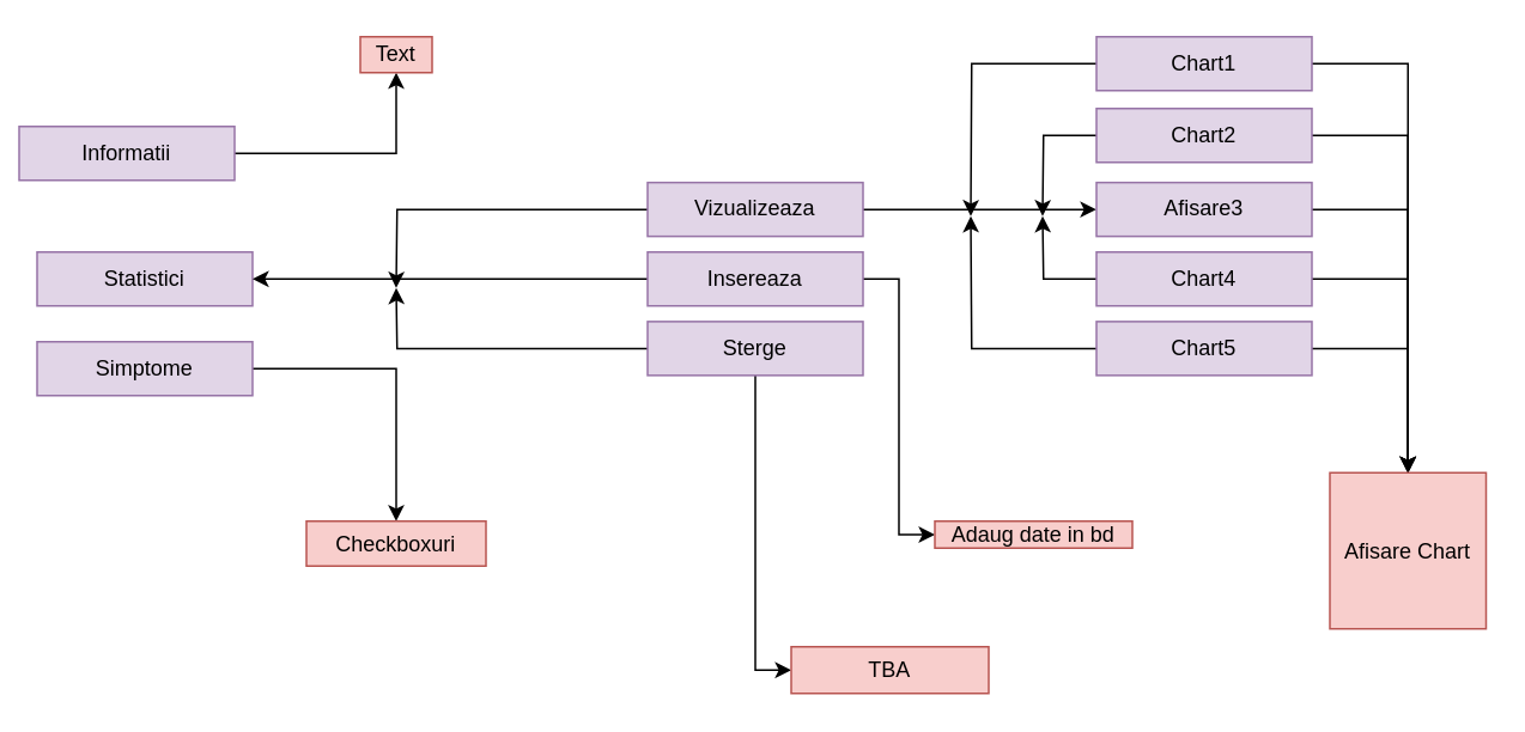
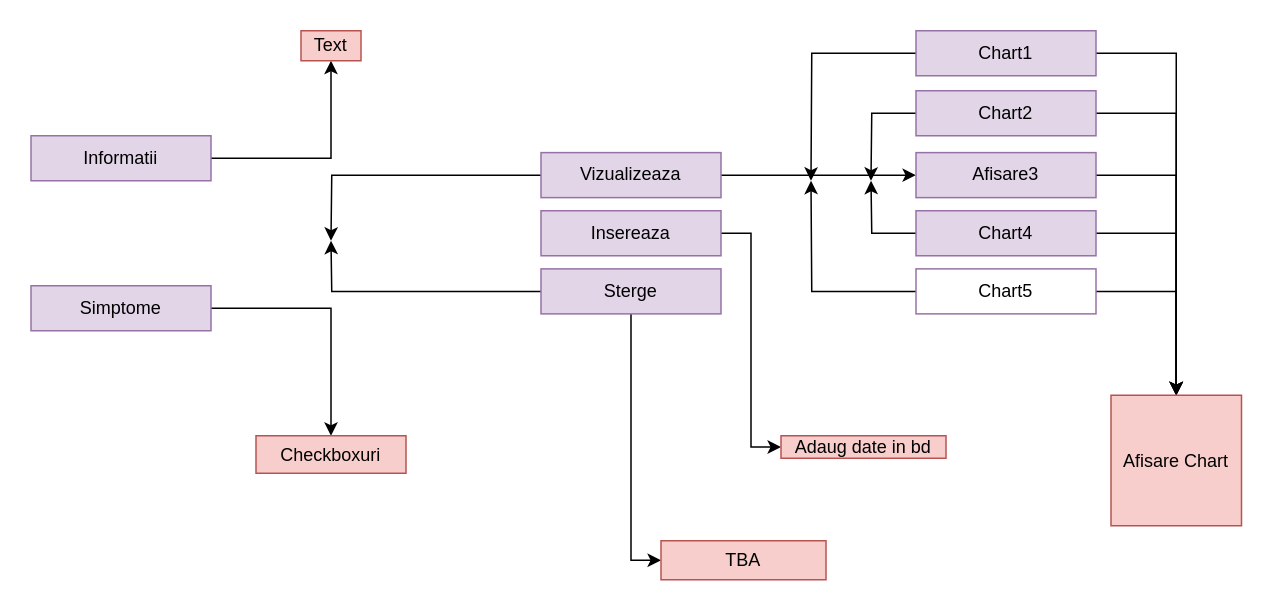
  <mxCell id="0" />
  <mxCell id="1" parent="0" />
  <mxCell id="2" value="" style="edgeStyle=orthogonalEdgeStyle;rounded=0;orthogonalLoop=1;jettySize=auto;html=1;" edge="1" parent="1" source="3" target="8"><mxGeometry relative="1" as="geometry" /></mxCell>
- <mxCell id="3" value="Informatii" style="rounded=0;whiteSpace=wrap;html=1;fillColor=#e1d5e7;strokeColor=#9673a6;" vertex="1" parent="1"><mxGeometry x="10" y="70" width="120" height="30" as="geometry" /></mxCell>
- <mxCell id="4" value="Statistici" style="rounded=0;whiteSpace=wrap;html=1;fillColor=#e1d5e7;strokeColor=#9673a6;" vertex="1" parent="1"><mxGeometry x="20" y="140" width="120" height="30" as="geometry" /></mxCell>
+ <mxCell id="3" value="Informatii" style="rounded=0;whiteSpace=wrap;html=1;fillColor=#e1d5e7;strokeColor=#9673a6;" vertex="1" parent="1"><mxGeometry x="20" y="90" width="120" height="30" as="geometry" /></mxCell>
  <mxCell id="5" value="" style="edgeStyle=orthogonalEdgeStyle;rounded=0;orthogonalLoop=1;jettySize=auto;html=1;" edge="1" parent="1" source="6" target="7"><mxGeometry relative="1" as="geometry" /></mxCell>
  <mxCell id="6" value="Simptome" style="rounded=0;whiteSpace=wrap;html=1;fillColor=#e1d5e7;strokeColor=#9673a6;" vertex="1" parent="1"><mxGeometry x="20" y="190" width="120" height="30" as="geometry" /></mxCell>
  <mxCell id="7" value="Checkboxuri" style="text;html=1;strokeColor=#b85450;fillColor=#f8cecc;align=center;verticalAlign=middle;whiteSpace=wrap;rounded=0;" vertex="1" parent="1"><mxGeometry x="170" y="290" width="100" height="25" as="geometry" /></mxCell>
  <mxCell id="8" value="Text" style="text;html=1;strokeColor=#b85450;fillColor=#f8cecc;align=center;verticalAlign=middle;whiteSpace=wrap;rounded=0;" vertex="1" parent="1"><mxGeometry x="200" width="40" height="20" as="geometry" y="20" /></mxCell>
  <mxCell id="9" style="edgeStyle=orthogonalEdgeStyle;rounded=0;orthogonalLoop=1;jettySize=auto;html=1;" edge="1" parent="1" source="11"><mxGeometry relative="1" as="geometry"><mxPoint x="220" y="160" as="targetPoint" /></mxGeometry></mxCell>
  <mxCell id="10" style="edgeStyle=orthogonalEdgeStyle;rounded=0;orthogonalLoop=1;jettySize=auto;html=1;entryX=0;entryY=0.5;entryDx=0;entryDy=0;" edge="1" parent="1" source="11" target="18"><mxGeometry relative="1" as="geometry" /></mxCell>
  <mxCell id="11" value="Sterge" style="rounded=0;whiteSpace=wrap;html=1;fillColor=#e1d5e7;strokeColor=#9673a6;" vertex="1" parent="1"><mxGeometry x="360" y="178.75" width="120" height="30" as="geometry" /></mxCell>
- <mxCell id="12" style="edgeStyle=orthogonalEdgeStyle;rounded=0;orthogonalLoop=1;jettySize=auto;html=1;entryX=1;entryY=0.5;entryDx=0;entryDy=0;" edge="1" parent="1" source="14" target="4"><mxGeometry relative="1" as="geometry" /></mxCell>
  <mxCell id="13" style="edgeStyle=orthogonalEdgeStyle;rounded=0;orthogonalLoop=1;jettySize=auto;html=1;entryX=0;entryY=0.5;entryDx=0;entryDy=0;" edge="1" parent="1" source="14" target="19"><mxGeometry relative="1" as="geometry" /></mxCell>
  <mxCell id="14" value="Insereaza" style="rounded=0;whiteSpace=wrap;html=1;fillColor=#e1d5e7;strokeColor=#9673a6;" vertex="1" parent="1"><mxGeometry x="360" y="140" width="120" height="30" as="geometry" /></mxCell>
  <mxCell id="15" style="edgeStyle=orthogonalEdgeStyle;rounded=0;orthogonalLoop=1;jettySize=auto;html=1;" edge="1" parent="1" source="17"><mxGeometry relative="1" as="geometry"><mxPoint x="220" y="160" as="targetPoint" /></mxGeometry></mxCell>
  <mxCell id="16" style="edgeStyle=orthogonalEdgeStyle;rounded=0;orthogonalLoop=1;jettySize=auto;html=1;entryX=0;entryY=0.5;entryDx=0;entryDy=0;" edge="1" parent="1" source="17" target="24"><mxGeometry relative="1" as="geometry" /></mxCell>
  <mxCell id="17" value="Vizualizeaza" style="rounded=0;whiteSpace=wrap;html=1;fillColor=#e1d5e7;strokeColor=#9673a6;" vertex="1" parent="1"><mxGeometry x="360" y="101.25" width="120" height="30" as="geometry" /></mxCell>
  <mxCell id="18" value="TBA" style="text;html=1;strokeColor=#b85450;fillColor=#f8cecc;align=center;verticalAlign=middle;whiteSpace=wrap;rounded=0;" vertex="1" parent="1"><mxGeometry x="440" y="360" width="110" height="26" as="geometry" /></mxCell>
  <mxCell id="19" value="Adaug date in bd" style="text;html=1;strokeColor=#b85450;fillColor=#f8cecc;align=center;verticalAlign=middle;whiteSpace=wrap;rounded=0;" vertex="1" parent="1"><mxGeometry x="520" y="290" width="110" height="15" as="geometry" /></mxCell>
  <mxCell id="20" style="edgeStyle=orthogonalEdgeStyle;rounded=0;orthogonalLoop=1;jettySize=auto;html=1;" edge="1" parent="1" source="22"><mxGeometry relative="1" as="geometry"><mxPoint x="580" y="120" as="targetPoint" /></mxGeometry></mxCell>
  <mxCell id="21" style="edgeStyle=orthogonalEdgeStyle;rounded=0;orthogonalLoop=1;jettySize=auto;html=1;entryX=0.5;entryY=0;entryDx=0;entryDy=0;" edge="1" parent="1" source="22" target="34"><mxGeometry relative="1" as="geometry" /></mxCell>
  <mxCell id="22" value="Chart4" style="rounded=0;whiteSpace=wrap;html=1;fillColor=#e1d5e7;strokeColor=#9673a6;" vertex="1" parent="1"><mxGeometry x="610" y="140" width="120" height="30" as="geometry" /></mxCell>
  <mxCell id="23" style="edgeStyle=orthogonalEdgeStyle;rounded=0;orthogonalLoop=1;jettySize=auto;html=1;" edge="1" parent="1" source="24" target="34"><mxGeometry relative="1" as="geometry" /></mxCell>
  <mxCell id="24" value="Afisare3" style="rounded=0;whiteSpace=wrap;html=1;fillColor=#e1d5e7;strokeColor=#9673a6;" vertex="1" parent="1"><mxGeometry x="610" y="101.25" width="120" height="30" as="geometry" /></mxCell>
  <mxCell id="25" style="edgeStyle=orthogonalEdgeStyle;rounded=0;orthogonalLoop=1;jettySize=auto;html=1;" edge="1" parent="1" source="27"><mxGeometry relative="1" as="geometry"><mxPoint x="580" y="120" as="targetPoint" /></mxGeometry></mxCell>
  <mxCell id="26" style="edgeStyle=orthogonalEdgeStyle;rounded=0;orthogonalLoop=1;jettySize=auto;html=1;entryX=0.5;entryY=0;entryDx=0;entryDy=0;" edge="1" parent="1" source="27" target="34"><mxGeometry relative="1" as="geometry" /></mxCell>
  <mxCell id="27" value="Chart2" style="rounded=0;whiteSpace=wrap;html=1;fillColor=#e1d5e7;strokeColor=#9673a6;" vertex="1" parent="1"><mxGeometry x="610" y="60" width="120" height="30" as="geometry" /></mxCell>
  <mxCell id="28" style="edgeStyle=orthogonalEdgeStyle;rounded=0;orthogonalLoop=1;jettySize=auto;html=1;" edge="1" parent="1" source="30"><mxGeometry relative="1" as="geometry"><mxPoint x="540" y="120" as="targetPoint" /></mxGeometry></mxCell>
  <mxCell id="29" style="edgeStyle=orthogonalEdgeStyle;rounded=0;orthogonalLoop=1;jettySize=auto;html=1;entryX=0.5;entryY=0;entryDx=0;entryDy=0;" edge="1" parent="1" source="30" target="34"><mxGeometry relative="1" as="geometry" /></mxCell>
  <mxCell id="30" value="Chart1" style="rounded=0;whiteSpace=wrap;html=1;fillColor=#e1d5e7;strokeColor=#9673a6;" vertex="1" parent="1"><mxGeometry x="610" width="120" height="30" as="geometry" y="20" /></mxCell>
  <mxCell id="31" style="edgeStyle=orthogonalEdgeStyle;rounded=0;orthogonalLoop=1;jettySize=auto;html=1;" edge="1" parent="1" source="33"><mxGeometry relative="1" as="geometry"><mxPoint x="540" y="120" as="targetPoint" /></mxGeometry></mxCell>
  <mxCell id="32" style="edgeStyle=orthogonalEdgeStyle;rounded=0;orthogonalLoop=1;jettySize=auto;html=1;entryX=0.5;entryY=0;entryDx=0;entryDy=0;" edge="1" parent="1" source="33" target="34"><mxGeometry relative="1" as="geometry" /></mxCell>
- <mxCell id="33" value="Chart5" style="rounded=0;whiteSpace=wrap;html=1;fillColor=#e1d5e7;strokeColor=#9673a6;" vertex="1" parent="1"><mxGeometry x="610" y="178.75" width="120" height="30" as="geometry" /></mxCell>
+ <mxCell id="33" value="Chart5" style="rounded=0;whiteSpace=wrap;html=1;fillColor=#ffffff;strokeColor=#9673a6;" vertex="1" parent="1"><mxGeometry x="610" y="178.75" width="120" height="30" as="geometry" /></mxCell>
  <mxCell id="34" value="Afisare Chart" style="whiteSpace=wrap;html=1;aspect=fixed;fillColor=#f8cecc;strokeColor=#b85450;" vertex="1" parent="1"><mxGeometry x="740" y="263" width="87" height="87" as="geometry" /></mxCell>
